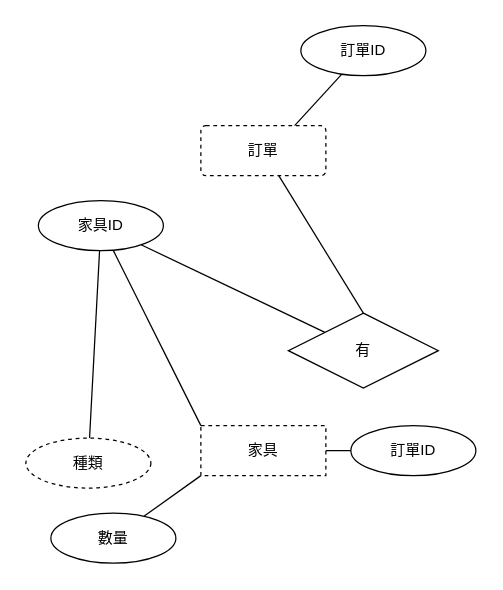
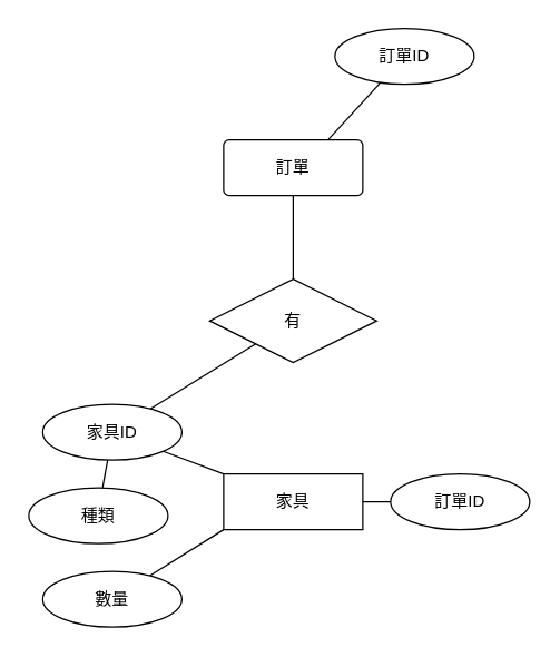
  <mxCell id="0" />
  <mxCell id="1" parent="0" />
- <mxCell id="2" value="家具" style="whiteSpace=wrap;html=1;align=center;dashed=1;" vertex="1" parent="1"><mxGeometry x="160" y="340" width="100" height="40" as="geometry" /></mxCell>
+ <mxCell id="2" value="家具" style="whiteSpace=wrap;html=1;align=center;" vertex="1" parent="1"><mxGeometry x="160" y="340" width="100" height="40" as="geometry" /></mxCell>
  <mxCell id="3" style="rounded=0;orthogonalLoop=1;jettySize=auto;html=1;entryX=0;entryY=0;entryDx=0;entryDy=0;endArrow=none;endFill=0;" edge="1" parent="1" source="4" target="2"><mxGeometry relative="1" as="geometry" /></mxCell>
- <mxCell id="4" value="家具ID" style="ellipse;whiteSpace=wrap;html=1;align=center;" vertex="1" parent="1"><mxGeometry x="30" y="160" width="100" height="40" as="geometry" /></mxCell>
+ <mxCell id="4" value="家具ID" style="ellipse;whiteSpace=wrap;html=1;align=center;" vertex="1" parent="1"><mxGeometry x="30" y="290" width="100" height="40" as="geometry" /></mxCell>
  <mxCell id="5" style="edgeStyle=none;rounded=0;orthogonalLoop=1;jettySize=auto;html=1;endArrow=none;endFill=0;" edge="1" parent="1" source="6" target="4"><mxGeometry relative="1" as="geometry" /></mxCell>
- <mxCell id="6" value="種類" style="ellipse;whiteSpace=wrap;html=1;align=center;dashed=1;" vertex="1" parent="1"><mxGeometry x="20" y="350" width="100" height="40" as="geometry" /></mxCell>
+ <mxCell id="6" value="種類" style="ellipse;whiteSpace=wrap;html=1;align=center;" vertex="1" parent="1"><mxGeometry x="20" y="350" width="100" height="40" as="geometry" /></mxCell>
  <mxCell id="7" style="edgeStyle=none;rounded=0;orthogonalLoop=1;jettySize=auto;html=1;exitX=1;exitY=1;exitDx=0;exitDy=0;endArrow=none;endFill=0;" edge="1" parent="1" source="6" target="6"><mxGeometry relative="1" as="geometry" /></mxCell>
  <mxCell id="8" style="edgeStyle=none;rounded=0;orthogonalLoop=1;jettySize=auto;html=1;entryX=0.5;entryY=0;entryDx=0;entryDy=0;endArrow=none;endFill=0;" edge="1" parent="1" source="9" target="13"><mxGeometry relative="1" as="geometry" /></mxCell>
- <mxCell id="9" value="訂單" style="rounded=1;arcSize=10;whiteSpace=wrap;html=1;align=center;dashed=1;" vertex="1" parent="1"><mxGeometry x="160" y="100" width="100" height="40" as="geometry" /></mxCell>
+ <mxCell id="9" value="訂單" style="rounded=1;arcSize=10;whiteSpace=wrap;html=1;align=center;" vertex="1" parent="1"><mxGeometry x="160" y="100" width="100" height="40" as="geometry" /></mxCell>
  <mxCell id="10" style="edgeStyle=none;rounded=0;orthogonalLoop=1;jettySize=auto;html=1;entryX=0.75;entryY=0;entryDx=0;entryDy=0;endArrow=none;endFill=0;" edge="1" parent="1" source="11" target="9"><mxGeometry relative="1" as="geometry" /></mxCell>
  <mxCell id="11" value="訂單ID" style="ellipse;whiteSpace=wrap;html=1;align=center;" vertex="1" parent="1"><mxGeometry x="240" y="20" width="100" height="40" as="geometry" /></mxCell>
  <mxCell id="12" style="edgeStyle=none;rounded=0;orthogonalLoop=1;jettySize=auto;html=1;endArrow=none;endFill=0;" edge="1" parent="1" source="13" target="4"><mxGeometry relative="1" as="geometry" /></mxCell>
- <mxCell id="13" value="有" style="shape=rhombus;perimeter=rhombusPerimeter;whiteSpace=wrap;html=1;align=center;" vertex="1" parent="1"><mxGeometry x="230" y="250" width="120" height="60" as="geometry" /></mxCell>
+ <mxCell id="13" value="有" style="shape=rhombus;perimeter=rhombusPerimeter;whiteSpace=wrap;html=1;align=center;" vertex="1" parent="1"><mxGeometry x="150" y="200" width="120" height="60" as="geometry" /></mxCell>
  <mxCell id="14" style="edgeStyle=none;rounded=0;orthogonalLoop=1;jettySize=auto;html=1;entryX=1;entryY=0.5;entryDx=0;entryDy=0;endArrow=none;endFill=0;" edge="1" parent="1" source="15" target="2"><mxGeometry relative="1" as="geometry" /></mxCell>
  <mxCell id="15" value="訂單ID" style="ellipse;whiteSpace=wrap;html=1;align=center;" vertex="1" parent="1"><mxGeometry x="280" y="340" width="100" height="40" as="geometry" /></mxCell>
  <mxCell id="16" style="edgeStyle=none;rounded=0;orthogonalLoop=1;jettySize=auto;html=1;entryX=0;entryY=1;entryDx=0;entryDy=0;endArrow=none;endFill=0;" edge="1" parent="1" source="17" target="2"><mxGeometry relative="1" as="geometry" /></mxCell>
- <mxCell id="17" value="數量" style="ellipse;whiteSpace=wrap;html=1;align=center;" vertex="1" parent="1"><mxGeometry x="40" y="410" width="100" height="40" as="geometry" /></mxCell>
+ <mxCell id="17" value="數量" style="ellipse;whiteSpace=wrap;html=1;align=center;" vertex="1" parent="1"><mxGeometry x="30" y="410" width="100" height="40" as="geometry" /></mxCell>
